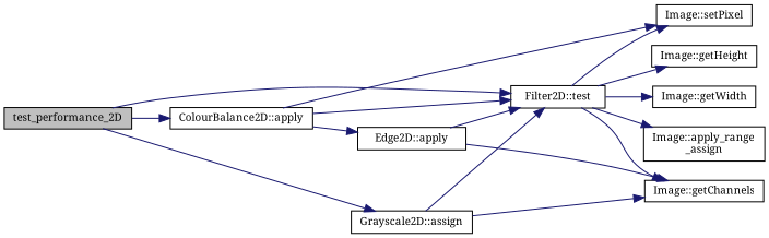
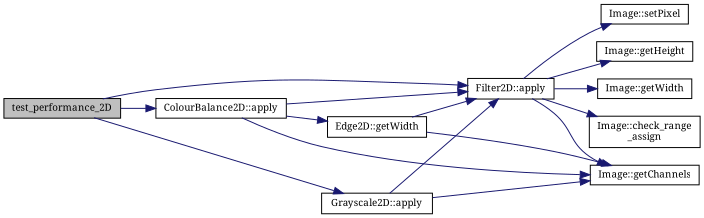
  digraph {
    fontname="Noto Serif"
    rankdir=LR
    node [color=black fillcolor=white fontname="Noto Serif" fontsize=10 shape=record style=filled]
    edge [color=midnightblue fontname="Noto Serif" fontsize=10 labelfontname=Helvetica labelfontsize=10 style=solid]
    n1 [fillcolor=grey75 fontcolor=black height=0.2 label=test_performance_2D width=0.4]
-   n2 [height=0.2 label="Grayscale2D::assign" width=0.4]
-   n3 [height=0.2 label="Filter2D::test" width=0.4]
+   n2 [height=0.2 label="Grayscale2D::apply" width=0.4]
+   n3 [height=0.2 label="Filter2D::apply" width=0.4]
    n4 [height=0.2 label="ColourBalance2D::apply" width=0.4]
    n5 [height=0.2 label="Image::getChannels" width=0.4]
-   n6 [height=0.2 label="Image::apply_range\l_assign" width=0.4]
+   n6 [height=0.2 label="Image::check_range\l_assign" width=0.4]
    n7 [height=0.2 label="Image::getHeight" width=0.4]
    n8 [height=0.2 label="Image::getWidth" width=0.4]
    n9 [height=0.2 label="Image::setPixel" width=0.4]
-   n10 [height=0.2 label="Edge2D::apply" width=0.4]
+   n10 [height=0.2 label="Edge2D::getWidth" width=0.4]
    n1 -> n2
    n1 -> n3
    n1 -> n4
    n2 -> n3
    n2 -> n5
    n3 -> n5
    n3 -> n6
    n3 -> n7
    n3 -> n8
    n3 -> n9
    n4 -> n3
-   n4 -> n9
+   n4 -> n5
    n4 -> n10
    n10 -> n3
    n10 -> n5
  }
